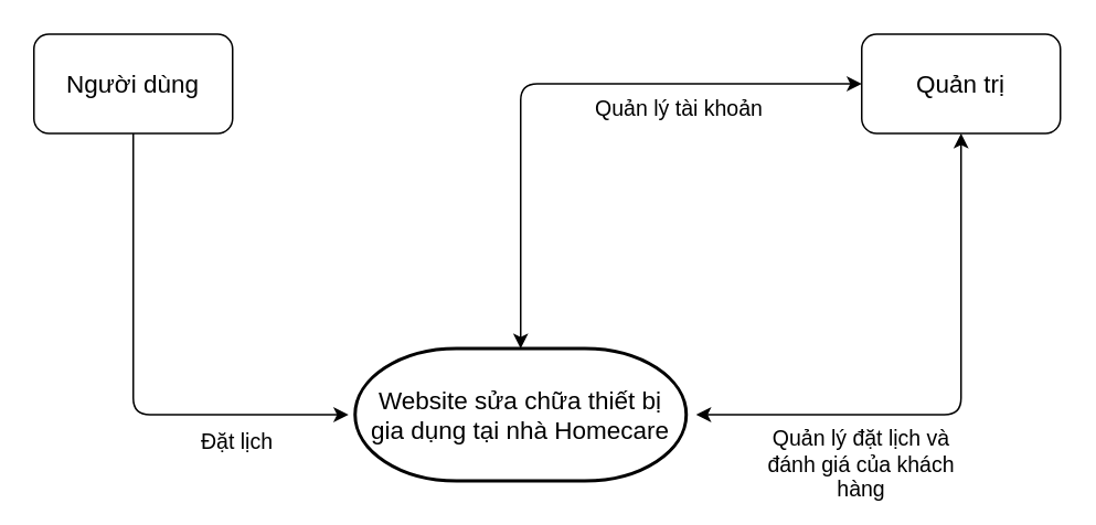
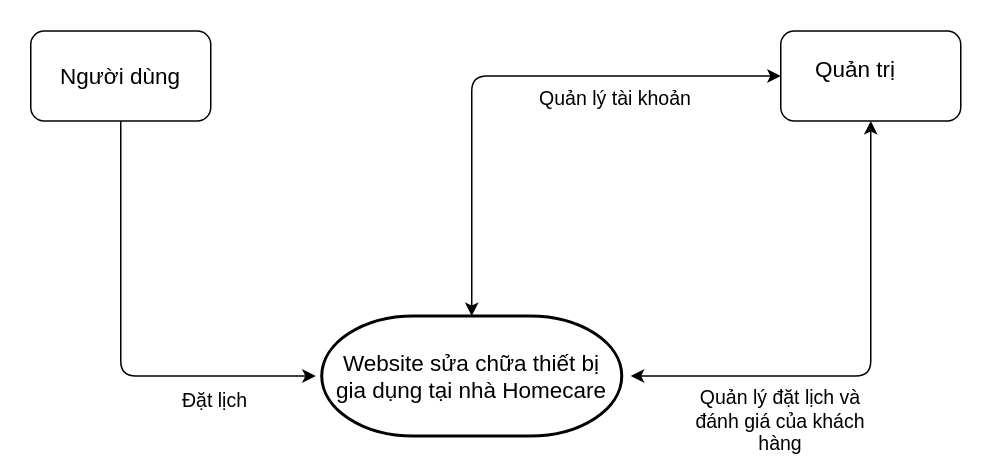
  <mxCell id="0" />
  <mxCell id="1" parent="0" />
  <mxCell id="2" value="" style="rounded=1;whiteSpace=wrap;html=1;" vertex="1" parent="1"><mxGeometry x="20" y="20" width="120" height="60" as="geometry" /></mxCell>
  <mxCell id="3" value="" style="rounded=1;whiteSpace=wrap;html=1;" vertex="1" parent="1"><mxGeometry x="520" y="20" width="120" height="60" as="geometry" /></mxCell>
  <mxCell id="4" value="" style="strokeWidth=2;html=1;shape=mxgraph.flowchart.terminator;whiteSpace=wrap;" vertex="1" parent="1"><mxGeometry x="214" y="210" width="200" height="80" as="geometry" /></mxCell>
  <mxCell id="5" value="Người dùng" style="text;html=1;strokeColor=none;fillColor=none;align=center;verticalAlign=middle;whiteSpace=wrap;rounded=0;fontSize=15;" vertex="1" parent="1"><mxGeometry x="35" y="35" width="90" height="30" as="geometry" /></mxCell>
- <mxCell id="6" value="Quản trị" style="text;html=1;strokeColor=none;fillColor=none;align=center;verticalAlign=middle;whiteSpace=wrap;rounded=0;fontSize=15;" vertex="1" parent="1"><mxGeometry x="535" y="35" width="90" height="30" as="geometry" /></mxCell>
+ <mxCell id="6" value="Quản trị" style="text;html=1;strokeColor=none;fillColor=none;align=center;verticalAlign=middle;whiteSpace=wrap;rounded=0;fontSize=15;" vertex="1" parent="1"><mxGeometry x="525" y="30" width="90" height="30" as="geometry" /></mxCell>
  <mxCell id="7" value="Website sửa chữa thiết bị gia dụng tại nhà Homecare" style="text;html=1;strokeColor=none;fillColor=none;align=center;verticalAlign=middle;whiteSpace=wrap;rounded=0;fontSize=15;" vertex="1" parent="1"><mxGeometry x="219" y="235" width="190" height="30" as="geometry" /></mxCell>
  <mxCell id="8" value="" style="endArrow=classic;html=1;fontSize=15;exitX=0.5;exitY=1;exitDx=0;exitDy=0;" edge="1" parent="1" source="2"><mxGeometry width="50" height="50" relative="1" as="geometry"><mxPoint x="280" y="160" as="sourcePoint" /><mxPoint x="210" y="250" as="targetPoint" /><Array as="points"><mxPoint x="80" y="250" /></Array></mxGeometry></mxCell>
  <mxCell id="9" value="" style="endArrow=classic;startArrow=classic;html=1;fontSize=15;entryX=0;entryY=0.5;entryDx=0;entryDy=0;" edge="1" parent="1" target="3"><mxGeometry width="50" height="50" relative="1" as="geometry"><mxPoint x="314" y="210" as="sourcePoint" /><mxPoint x="364" y="160" as="targetPoint" /><Array as="points"><mxPoint x="314" y="50" /></Array></mxGeometry></mxCell>
  <mxCell id="10" value="" style="endArrow=classic;startArrow=classic;html=1;fontSize=15;entryX=0.5;entryY=1;entryDx=0;entryDy=0;" edge="1" parent="1" target="3"><mxGeometry width="50" height="50" relative="1" as="geometry"><mxPoint x="420" y="250" as="sourcePoint" /><mxPoint x="600" y="160" as="targetPoint" /><Array as="points"><mxPoint x="580" y="250" /></Array></mxGeometry></mxCell>
  <mxCell id="11" value="Quản lý tài khoản" style="text;html=1;strokeColor=none;fillColor=none;align=center;verticalAlign=middle;whiteSpace=wrap;rounded=0;fontSize=13;" vertex="1" parent="1"><mxGeometry x="355" y="50" width="110" height="30" as="geometry" /></mxCell>
  <mxCell id="12" value="Quản lý đặt lịch và đánh giá của khách hàng" style="text;html=1;strokeColor=none;fillColor=none;align=center;verticalAlign=middle;whiteSpace=wrap;rounded=0;fontSize=13;" vertex="1" parent="1"><mxGeometry x="455" y="265" width="130" height="30" as="geometry" /></mxCell>
  <mxCell id="13" value="Đặt lịch" style="text;html=1;strokeColor=none;fillColor=none;align=center;verticalAlign=middle;whiteSpace=wrap;rounded=0;fontSize=13;" vertex="1" parent="1"><mxGeometry x="88" y="251" width="110" height="30" as="geometry" /></mxCell>
